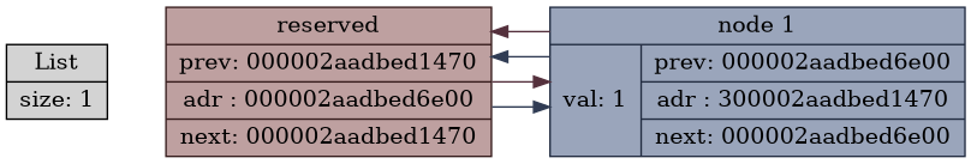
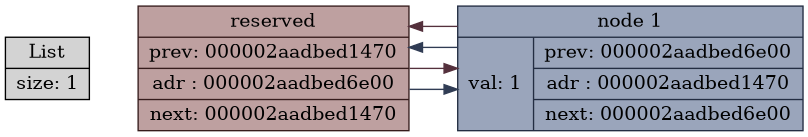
  digraph {
    rankdir=LR
    splines=ortho
    node [shape=record style=filled]
    edge [constraint=false]
    n1 [label="List | size: 1 "]
    n2 [color="#361C1C" fillcolor="#BEA0A0" label="reserved|prev: 000002aadbed1470|adr : 000002aadbed6e00|next: 000002aadbed1470"]
-   n3 [color="#232D42" fillcolor="#9AA5BB" label="node 1|{val: 1|{prev: 000002aadbed6e00|adr : 300002aadbed1470|next: 000002aadbed6e00}}"]
+   n3 [color="#232D42" fillcolor="#9AA5BB" label="node 1|{val: 1|{prev: 000002aadbed6e00|adr : 000002aadbed1470|next: 000002aadbed6e00}}"]
    n1 -> n2 [style=invis weight=100 constraint=""]
    n2 -> n3 [style=invis weight=100 constraint=""]
    n2 -> n3 [color="#303C54"]
    n2 -> n3 [color="#54303c"]
    n3 -> n2 [color="#303C54"]
    n3 -> n2 [color="#54303c"]
  }
